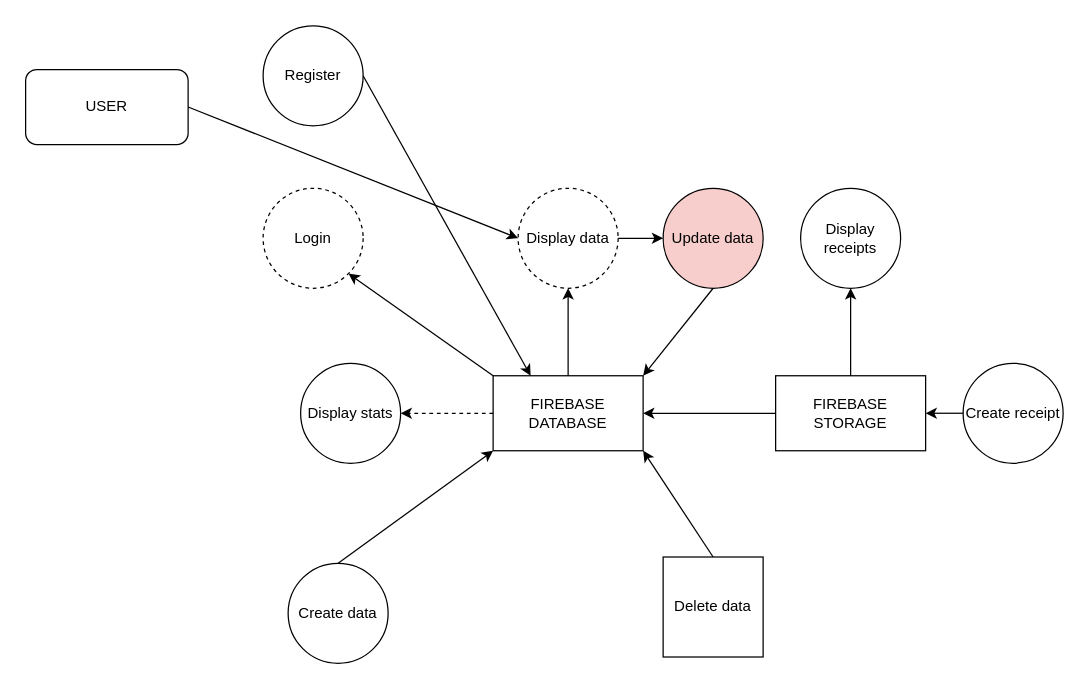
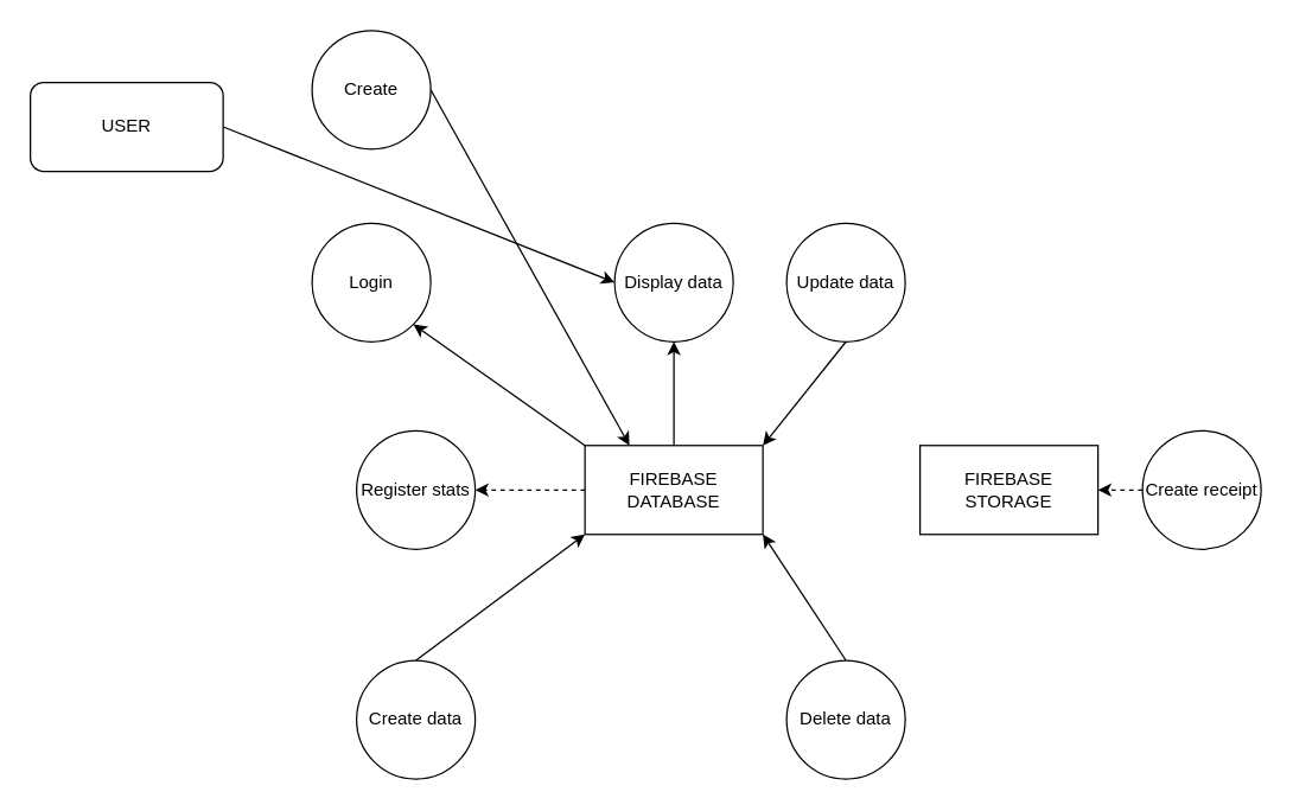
  <mxCell id="0" />
  <mxCell id="1" parent="0" />
  <mxCell id="2" value="USER" style="rounded=1;whiteSpace=wrap;html=1;" vertex="1" parent="1"><mxGeometry x="20" y="55" width="130" height="60" as="geometry" /></mxCell>
- <mxCell id="3" value="Display data" style="ellipse;whiteSpace=wrap;html=1;aspect=fixed;dashed=1;" vertex="1" parent="1"><mxGeometry x="414" y="150" width="80" height="80" as="geometry" /></mxCell>
- <mxCell id="4" value="Create data" style="ellipse;whiteSpace=wrap;html=1;aspect=fixed;" vertex="1" parent="1"><mxGeometry x="230" y="450" width="80" height="80" as="geometry" /></mxCell>
+ <mxCell id="3" value="Display data" style="ellipse;whiteSpace=wrap;html=1;aspect=fixed;" vertex="1" parent="1"><mxGeometry x="414" y="150" width="80" height="80" as="geometry" /></mxCell>
+ <mxCell id="4" value="Create data" style="ellipse;whiteSpace=wrap;html=1;aspect=fixed;" vertex="1" parent="1"><mxGeometry x="240" y="445" width="80" height="80" as="geometry" /></mxCell>
  <mxCell id="5" value="Create receipt" style="ellipse;whiteSpace=wrap;html=1;aspect=fixed;" vertex="1" parent="1"><mxGeometry x="770" y="290" width="80" height="80" as="geometry" /></mxCell>
- <mxCell id="6" value="Display stats" style="ellipse;whiteSpace=wrap;html=1;aspect=fixed;" vertex="1" parent="1"><mxGeometry x="240" y="290" width="80" height="80" as="geometry" /></mxCell>
+ <mxCell id="6" value="Register stats" style="ellipse;whiteSpace=wrap;html=1;aspect=fixed;" vertex="1" parent="1"><mxGeometry x="240" y="290" width="80" height="80" as="geometry" /></mxCell>
  <mxCell id="7" value="FIREBASE DATABASE" style="rounded=0;whiteSpace=wrap;html=1;" vertex="1" parent="1"><mxGeometry x="394" y="300" width="120" height="60" as="geometry" /></mxCell>
  <mxCell id="8" value="FIREBASE STORAGE" style="rounded=0;whiteSpace=wrap;html=1;" vertex="1" parent="1"><mxGeometry x="620" y="300" width="120" height="60" as="geometry" /></mxCell>
- <mxCell id="9" value="Update data" style="ellipse;whiteSpace=wrap;html=1;aspect=fixed;fillColor=#f8cecc;" vertex="1" parent="1"><mxGeometry x="530" y="150" width="80" height="80" as="geometry" /></mxCell>
- <mxCell id="10" value="Delete data" style="whiteSpace=wrap;html=1;aspect=fixed;rounded=0;" vertex="1" parent="1"><mxGeometry x="530" y="445" width="80" height="80" as="geometry" /></mxCell>
+ <mxCell id="9" value="Update data" style="ellipse;whiteSpace=wrap;html=1;aspect=fixed;" vertex="1" parent="1"><mxGeometry x="530" y="150" width="80" height="80" as="geometry" /></mxCell>
+ <mxCell id="10" value="Delete data" style="ellipse;whiteSpace=wrap;html=1;aspect=fixed;" vertex="1" parent="1"><mxGeometry x="530" y="445" width="80" height="80" as="geometry" /></mxCell>
  <mxCell id="11" value="" style="endArrow=classic;html=1;rounded=0;exitX=1;exitY=0.5;exitDx=0;exitDy=0;entryX=0;entryY=0.5;entryDx=0;entryDy=0;" edge="1" parent="1" source="2" target="3"><mxGeometry width="50" height="50" relative="1" as="geometry"><mxPoint x="560" y="240" as="sourcePoint" /><mxPoint x="610" y="190" as="targetPoint" /></mxGeometry></mxCell>
  <mxCell id="12" value="" style="endArrow=classic;html=1;rounded=0;exitX=0.5;exitY=0;exitDx=0;exitDy=0;entryX=0.5;entryY=1;entryDx=0;entryDy=0;" edge="1" parent="1" source="7" target="3"><mxGeometry width="50" height="50" relative="1" as="geometry"><mxPoint x="560" y="240" as="sourcePoint" /><mxPoint x="610" y="190" as="targetPoint" /></mxGeometry></mxCell>
- <mxCell id="13" value="Display receipts" style="ellipse;whiteSpace=wrap;html=1;aspect=fixed;" vertex="1" parent="1"><mxGeometry x="640" y="150" width="80" height="80" as="geometry" /></mxCell>
- <mxCell id="14" value="" style="endArrow=classic;html=1;rounded=0;exitX=0.5;exitY=0;exitDx=0;exitDy=0;entryX=0.5;entryY=1;entryDx=0;entryDy=0;" edge="1" parent="1" source="8" target="13"><mxGeometry width="50" height="50" relative="1" as="geometry"><mxPoint x="464" y="310" as="sourcePoint" /><mxPoint x="464" y="240" as="targetPoint" /></mxGeometry></mxCell>
- <mxCell id="15" value="" style="endArrow=classic;html=1;rounded=0;exitX=0;exitY=0.5;exitDx=0;exitDy=0;entryX=1;entryY=0.5;entryDx=0;entryDy=0;" edge="1" parent="1" source="8" target="7"><mxGeometry width="50" height="50" relative="1" as="geometry"><mxPoint x="670" y="310" as="sourcePoint" /><mxPoint x="670" y="240" as="targetPoint" /></mxGeometry></mxCell>
  <mxCell id="16" value="" style="endArrow=classic;html=1;rounded=0;exitX=0.5;exitY=1;exitDx=0;exitDy=0;entryX=1;entryY=0;entryDx=0;entryDy=0;" edge="1" parent="1" source="9" target="7"><mxGeometry width="50" height="50" relative="1" as="geometry"><mxPoint x="680" y="320" as="sourcePoint" /><mxPoint x="680" y="250" as="targetPoint" /></mxGeometry></mxCell>
  <mxCell id="17" value="" style="endArrow=classic;html=1;rounded=0;exitX=0.5;exitY=0;exitDx=0;exitDy=0;entryX=0;entryY=1;entryDx=0;entryDy=0;" edge="1" parent="1" source="4" target="7"><mxGeometry width="50" height="50" relative="1" as="geometry"><mxPoint x="690" y="330" as="sourcePoint" /><mxPoint x="690" y="260" as="targetPoint" /></mxGeometry></mxCell>
  <mxCell id="18" value="" style="endArrow=classic;html=1;rounded=0;exitX=0;exitY=0.5;exitDx=0;exitDy=0;entryX=1;entryY=0.5;entryDx=0;entryDy=0;dashed=1;" edge="1" parent="1" source="7" target="6"><mxGeometry width="50" height="50" relative="1" as="geometry"><mxPoint x="700" y="340" as="sourcePoint" /><mxPoint x="700" y="270" as="targetPoint" /></mxGeometry></mxCell>
  <mxCell id="19" value="" style="endArrow=classic;html=1;rounded=0;exitX=0.5;exitY=0;exitDx=0;exitDy=0;entryX=1;entryY=1;entryDx=0;entryDy=0;" edge="1" parent="1" source="10" target="7"><mxGeometry width="50" height="50" relative="1" as="geometry"><mxPoint x="710" y="350" as="sourcePoint" /><mxPoint x="710" y="280" as="targetPoint" /></mxGeometry></mxCell>
- <mxCell id="20" value="" style="endArrow=classic;html=1;rounded=0;exitX=0;exitY=0.5;exitDx=0;exitDy=0;entryX=1;entryY=0.5;entryDx=0;entryDy=0;" edge="1" parent="1" source="5" target="8"><mxGeometry width="50" height="50" relative="1" as="geometry"><mxPoint x="720" y="360" as="sourcePoint" /><mxPoint x="720" y="290" as="targetPoint" /></mxGeometry></mxCell>
- <mxCell id="21" value="" style="endArrow=classic;html=1;rounded=0;exitX=1;exitY=0.5;exitDx=0;exitDy=0;entryX=0;entryY=0.5;entryDx=0;entryDy=0;" edge="1" parent="1" source="3" target="9"><mxGeometry width="50" height="50" relative="1" as="geometry"><mxPoint x="730" y="370" as="sourcePoint" /><mxPoint x="730" y="300" as="targetPoint" /></mxGeometry></mxCell>
- <mxCell id="22" value="Login" style="ellipse;whiteSpace=wrap;html=1;aspect=fixed;dashed=1;" vertex="1" parent="1"><mxGeometry x="210" y="150" width="80" height="80" as="geometry" /></mxCell>
- <mxCell id="23" value="Register" style="ellipse;whiteSpace=wrap;html=1;aspect=fixed;" vertex="1" parent="1"><mxGeometry x="210" y="20" width="80" height="80" as="geometry" /></mxCell>
+ <mxCell id="20" value="" style="endArrow=classic;html=1;rounded=0;exitX=0;exitY=0.5;exitDx=0;exitDy=0;entryX=1;entryY=0.5;entryDx=0;entryDy=0;dashed=1;" edge="1" parent="1" source="5" target="8"><mxGeometry width="50" height="50" relative="1" as="geometry"><mxPoint x="720" y="360" as="sourcePoint" /><mxPoint x="720" y="290" as="targetPoint" /></mxGeometry></mxCell>
+ <mxCell id="22" value="Login" style="ellipse;whiteSpace=wrap;html=1;aspect=fixed;" vertex="1" parent="1"><mxGeometry x="210" y="150" width="80" height="80" as="geometry" /></mxCell>
+ <mxCell id="23" value="Create" style="ellipse;whiteSpace=wrap;html=1;aspect=fixed;" vertex="1" parent="1"><mxGeometry x="210" y="20" width="80" height="80" as="geometry" /></mxCell>
  <mxCell id="24" value="" style="endArrow=classic;html=1;rounded=0;exitX=0;exitY=0;exitDx=0;exitDy=0;entryX=1;entryY=1;entryDx=0;entryDy=0;" edge="1" parent="1" source="7" target="22"><mxGeometry width="50" height="50" relative="1" as="geometry"><mxPoint x="560" y="350" as="sourcePoint" /><mxPoint x="610" y="300" as="targetPoint" /></mxGeometry></mxCell>
  <mxCell id="25" value="" style="endArrow=classic;html=1;rounded=0;exitX=1;exitY=0.5;exitDx=0;exitDy=0;entryX=0.25;entryY=0;entryDx=0;entryDy=0;" edge="1" parent="1" source="23" target="7"><mxGeometry width="50" height="50" relative="1" as="geometry"><mxPoint x="560" y="350" as="sourcePoint" /><mxPoint x="610" y="300" as="targetPoint" /></mxGeometry></mxCell>
